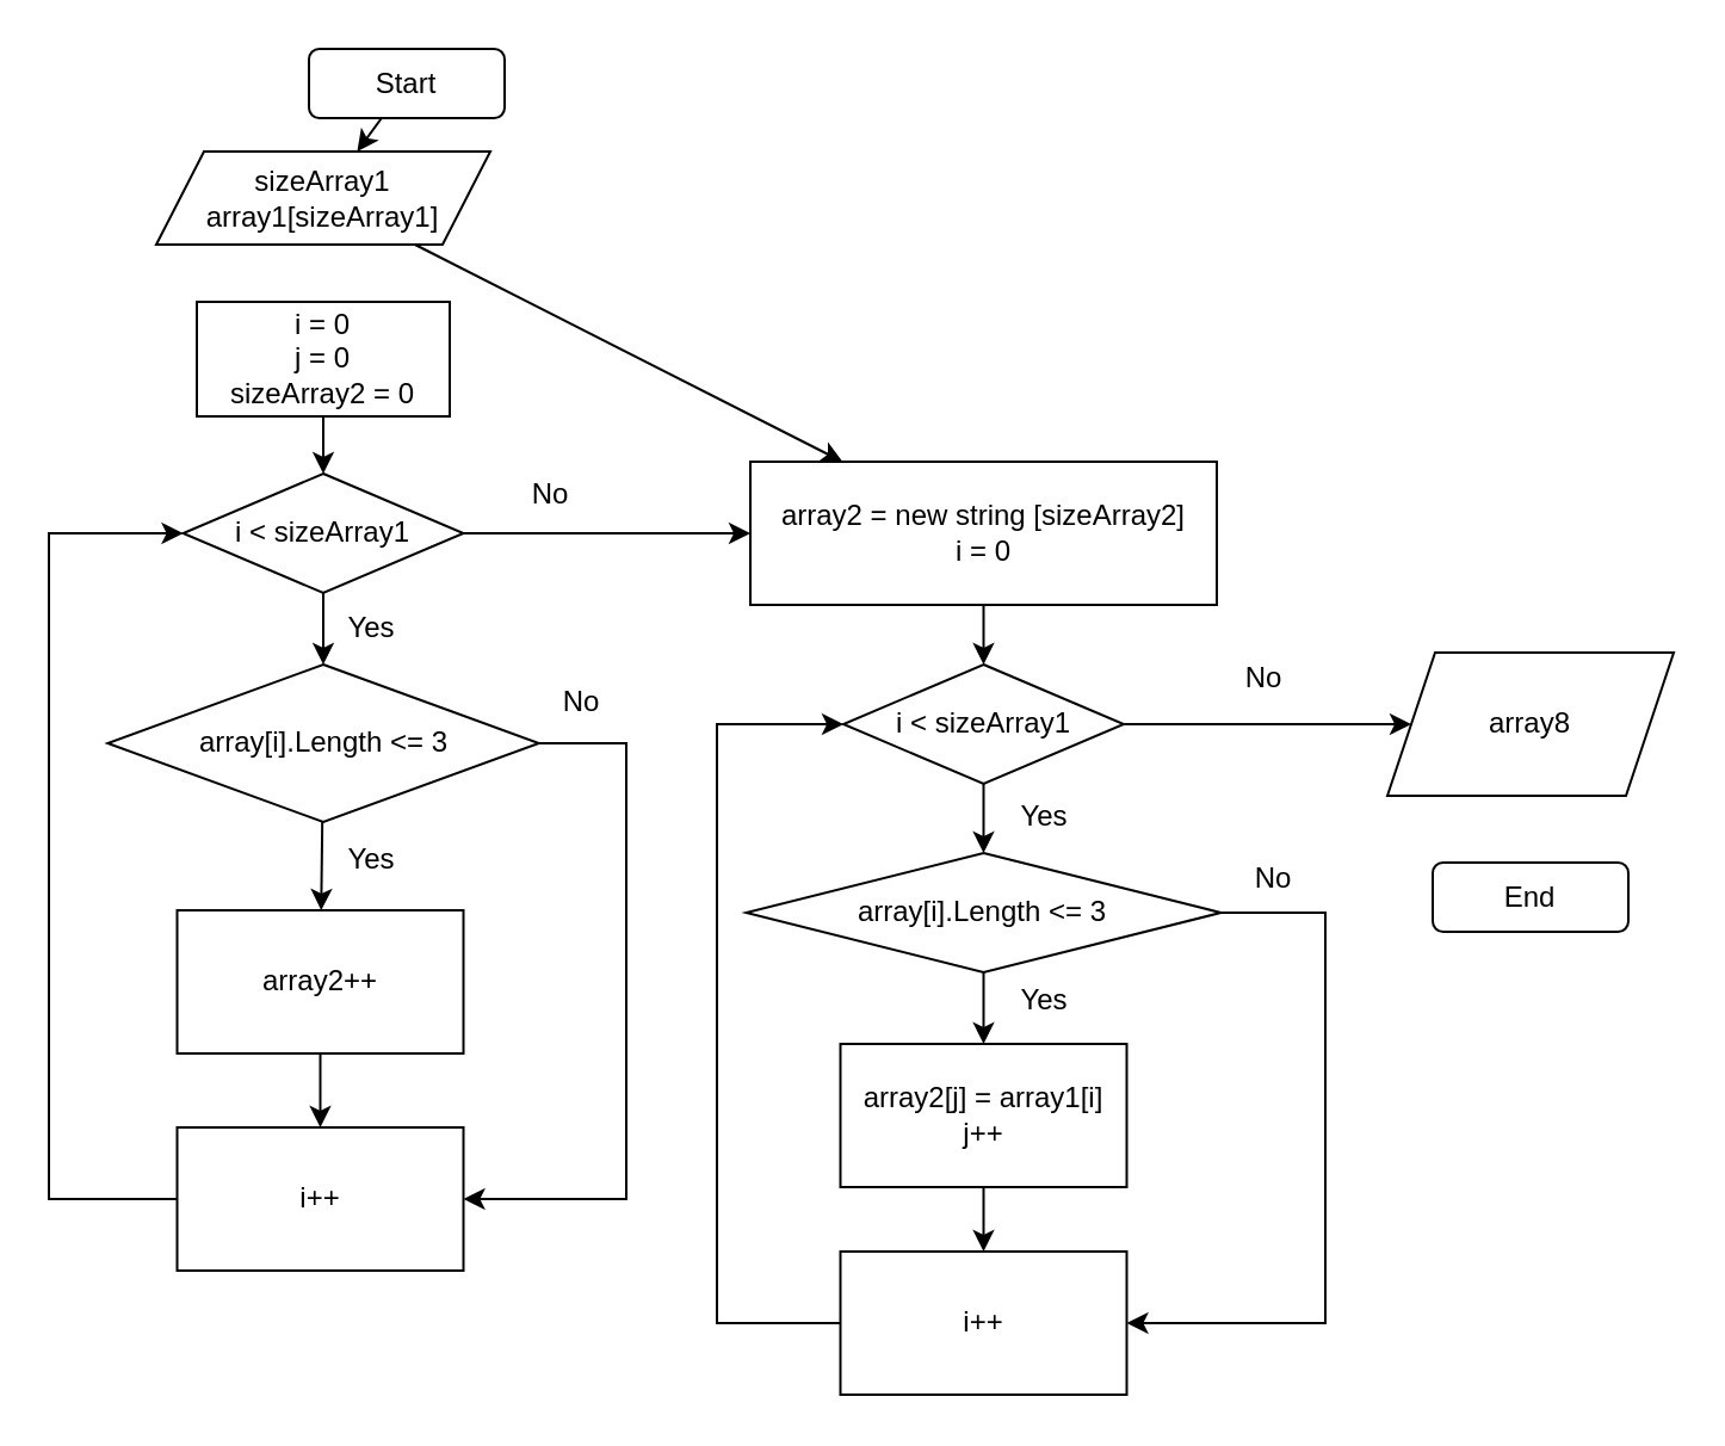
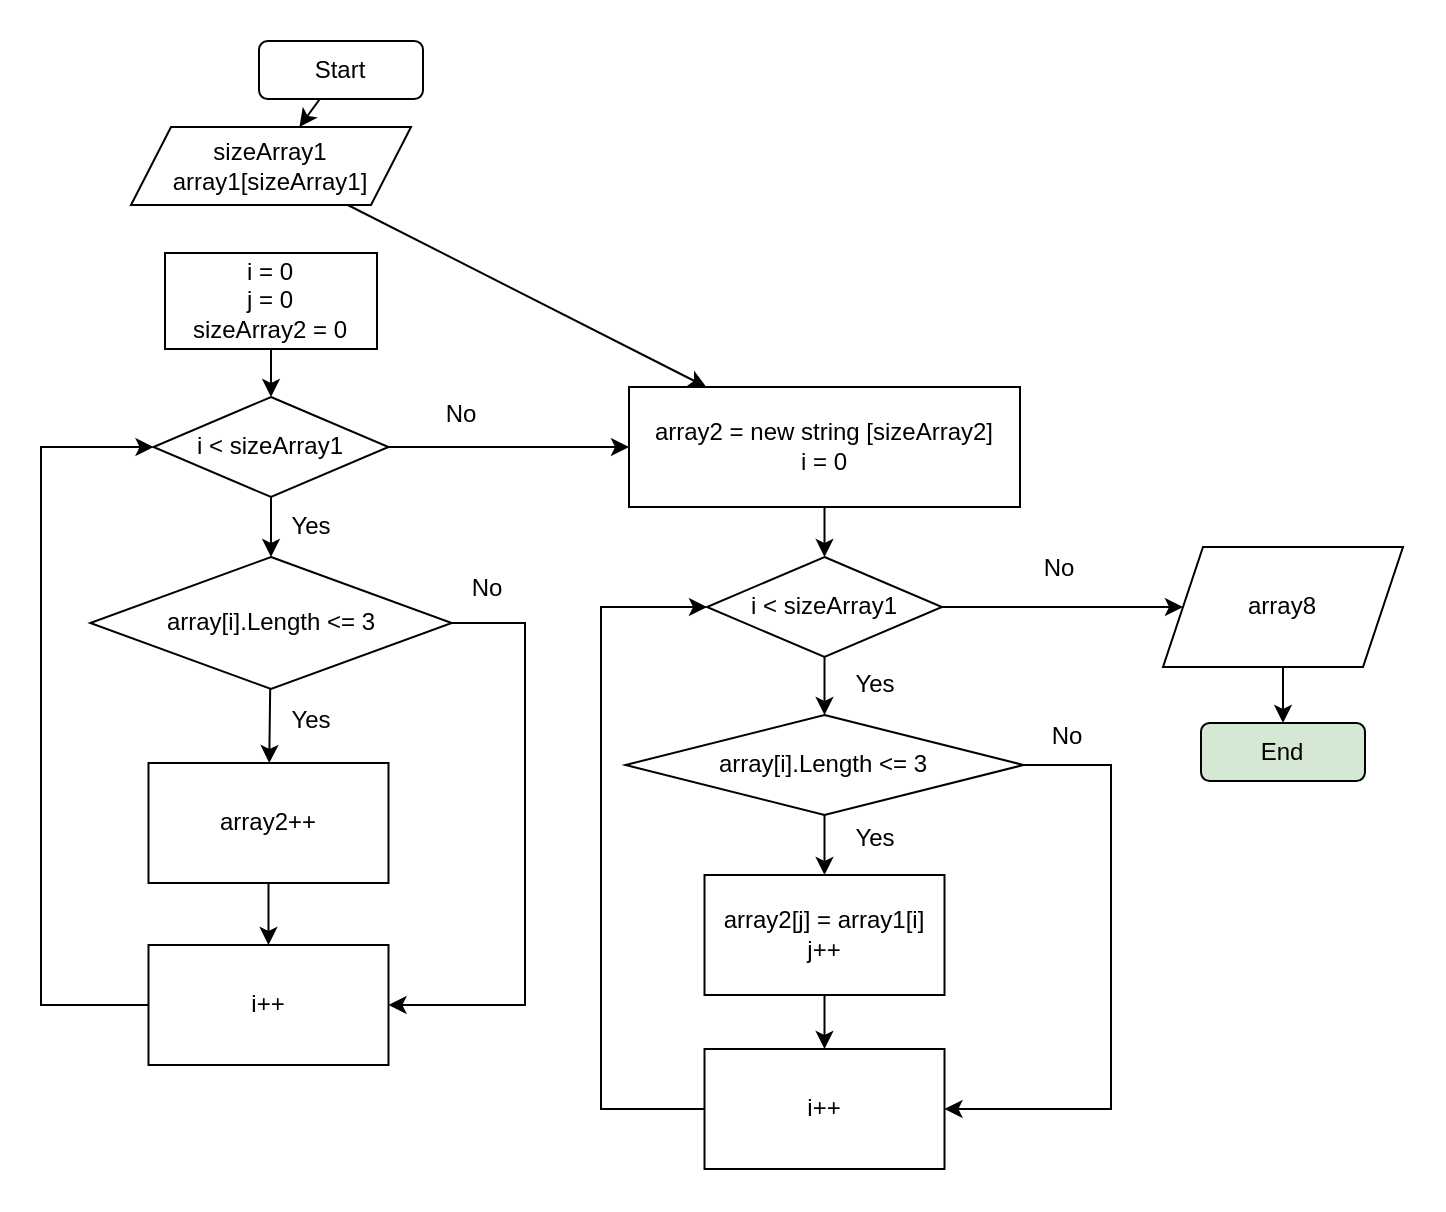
  <mxCell id="0" />
  <mxCell id="1" parent="0" />
  <mxCell id="2" value="" style="edgeStyle=none;html=1;" parent="1" source="3" target="5" edge="1"><mxGeometry relative="1" as="geometry" /></mxCell>
  <mxCell id="3" value="Start" style="rounded=1;whiteSpace=wrap;html=1;strokeColor=default;" parent="1" vertex="1"><mxGeometry x="129" y="20" width="82" height="29" as="geometry" /></mxCell>
  <mxCell id="4" value="" style="edgeStyle=none;html=1;" parent="1" source="5" target="21" edge="1"><mxGeometry relative="1" as="geometry" /></mxCell>
  <mxCell id="5" value="sizeArray1&lt;br&gt;array1[sizeArray1]" style="shape=parallelogram;perimeter=parallelogramPerimeter;whiteSpace=wrap;html=1;fixedSize=1;rounded=0;" parent="1" vertex="1"><mxGeometry x="65" y="63" width="140" height="39" as="geometry" /></mxCell>
  <mxCell id="6" value="" style="edgeStyle=none;html=1;" parent="1" source="7" target="10" edge="1"><mxGeometry relative="1" as="geometry" /></mxCell>
  <mxCell id="7" value="i = 0&lt;br&gt;j = 0&lt;br&gt;sizeArray2 = 0" style="whiteSpace=wrap;html=1;rounded=0;" parent="1" vertex="1"><mxGeometry x="82" y="126" width="106" height="48" as="geometry" /></mxCell>
  <mxCell id="8" value="" style="edgeStyle=none;html=1;" parent="1" source="10" target="14" edge="1"><mxGeometry relative="1" as="geometry" /></mxCell>
  <mxCell id="9" value="" style="edgeStyle=none;rounded=0;html=1;" parent="1" source="10" target="21" edge="1"><mxGeometry relative="1" as="geometry" /></mxCell>
  <mxCell id="10" value="i &amp;lt; sizeArray1" style="rhombus;whiteSpace=wrap;html=1;rounded=0;" parent="1" vertex="1"><mxGeometry x="76.25" y="198" width="117.5" height="50" as="geometry" /></mxCell>
  <mxCell id="11" value="Yes" style="text;html=1;align=center;verticalAlign=middle;resizable=0;points=[];autosize=1;strokeColor=none;fillColor=none;" parent="1" vertex="1"><mxGeometry x="140" y="254" width="30" height="18" as="geometry" /></mxCell>
  <mxCell id="12" value="" style="edgeStyle=none;html=1;" parent="1" source="14" target="16" edge="1"><mxGeometry relative="1" as="geometry" /></mxCell>
  <mxCell id="13" style="edgeStyle=none;html=1;entryX=1;entryY=0.5;entryDx=0;entryDy=0;rounded=0;exitX=1;exitY=0.5;exitDx=0;exitDy=0;" parent="1" source="14" target="19" edge="1"><mxGeometry relative="1" as="geometry"><Array as="points"><mxPoint x="262" y="311" /><mxPoint x="262" y="502" /></Array><mxPoint x="232" y="303" as="sourcePoint" /></mxGeometry></mxCell>
  <mxCell id="14" value="array[i].Length &amp;lt;= 3" style="rhombus;whiteSpace=wrap;html=1;rounded=0;" parent="1" vertex="1"><mxGeometry x="44.63" y="278" width="180.75" height="66" as="geometry" /></mxCell>
  <mxCell id="15" value="" style="edgeStyle=none;html=1;" parent="1" source="16" target="19" edge="1"><mxGeometry relative="1" as="geometry" /></mxCell>
  <mxCell id="16" value="array2++" style="whiteSpace=wrap;html=1;rounded=0;" parent="1" vertex="1"><mxGeometry x="73.75" y="381" width="120" height="60" as="geometry" /></mxCell>
  <mxCell id="17" value="Yes" style="text;html=1;align=center;verticalAlign=middle;resizable=0;points=[];autosize=1;strokeColor=none;fillColor=none;" parent="1" vertex="1"><mxGeometry x="140" y="351" width="30" height="18" as="geometry" /></mxCell>
  <mxCell id="18" style="edgeStyle=none;rounded=0;html=1;entryX=0;entryY=0.5;entryDx=0;entryDy=0;" parent="1" source="19" target="10" edge="1"><mxGeometry relative="1" as="geometry"><Array as="points"><mxPoint x="20" y="502" /><mxPoint x="20" y="223" /></Array></mxGeometry></mxCell>
  <mxCell id="19" value="i++" style="whiteSpace=wrap;html=1;rounded=0;" parent="1" vertex="1"><mxGeometry x="73.75" y="472" width="120" height="60" as="geometry" /></mxCell>
  <mxCell id="20" value="" style="edgeStyle=none;rounded=0;html=1;" parent="1" source="21" target="26" edge="1"><mxGeometry relative="1" as="geometry" /></mxCell>
  <mxCell id="21" value="array2 = new string [sizeArray2]&lt;br&gt;i = 0" style="whiteSpace=wrap;html=1;rounded=0;" parent="1" vertex="1"><mxGeometry x="314" y="193" width="195.5" height="60" as="geometry" /></mxCell>
  <mxCell id="22" value="No" style="text;html=1;align=center;verticalAlign=middle;resizable=0;points=[];autosize=1;strokeColor=none;fillColor=none;" parent="1" vertex="1"><mxGeometry x="217" y="198" width="25" height="18" as="geometry" /></mxCell>
  <mxCell id="23" value="No" style="text;html=1;align=center;verticalAlign=middle;resizable=0;points=[];autosize=1;strokeColor=none;fillColor=none;" parent="1" vertex="1"><mxGeometry x="230" y="285" width="25" height="18" as="geometry" /></mxCell>
  <mxCell id="24" value="" style="edgeStyle=none;rounded=0;html=1;" parent="1" source="26" target="32" edge="1"><mxGeometry relative="1" as="geometry" /></mxCell>
  <mxCell id="25" value="" style="edgeStyle=none;html=1;" edge="1" parent="1" source="26" target="38"><mxGeometry relative="1" as="geometry" /></mxCell>
  <mxCell id="26" value="i &amp;lt; sizeArray1" style="rhombus;whiteSpace=wrap;html=1;rounded=0;" parent="1" vertex="1"><mxGeometry x="353" y="278" width="117.5" height="50" as="geometry" /></mxCell>
  <mxCell id="27" value="" style="edgeStyle=none;rounded=0;html=1;" parent="1" source="28" target="35" edge="1"><mxGeometry relative="1" as="geometry" /></mxCell>
  <mxCell id="28" value="array2[j] = array1[i]&lt;br&gt;j++" style="whiteSpace=wrap;html=1;rounded=0;" parent="1" vertex="1"><mxGeometry x="351.75" y="437" width="120" height="60" as="geometry" /></mxCell>
  <mxCell id="29" value="Yes" style="text;html=1;align=center;verticalAlign=middle;resizable=0;points=[];autosize=1;strokeColor=none;fillColor=none;" parent="1" vertex="1"><mxGeometry x="421.5" y="333" width="30" height="18" as="geometry" /></mxCell>
  <mxCell id="30" style="edgeStyle=none;rounded=0;html=1;entryX=0.5;entryY=0;entryDx=0;entryDy=0;" parent="1" source="32" target="28" edge="1"><mxGeometry relative="1" as="geometry"><mxPoint x="412" y="425" as="targetPoint" /></mxGeometry></mxCell>
  <mxCell id="31" style="edgeStyle=none;rounded=0;html=1;entryX=1;entryY=0.5;entryDx=0;entryDy=0;exitX=1;exitY=0.5;exitDx=0;exitDy=0;" parent="1" source="32" target="35" edge="1"><mxGeometry relative="1" as="geometry"><Array as="points"><mxPoint x="555" y="382" /><mxPoint x="555" y="410" /><mxPoint x="555" y="554" /></Array><mxPoint x="531" y="417" as="sourcePoint" /></mxGeometry></mxCell>
  <mxCell id="32" value="array[i].Length &amp;lt;= 3" style="rhombus;whiteSpace=wrap;html=1;rounded=0;" parent="1" vertex="1"><mxGeometry x="312.25" y="357" width="199" height="50" as="geometry" /></mxCell>
  <mxCell id="33" value="Yes" style="text;html=1;align=center;verticalAlign=middle;resizable=0;points=[];autosize=1;strokeColor=none;fillColor=none;" parent="1" vertex="1"><mxGeometry x="421.5" y="410" width="30" height="18" as="geometry" /></mxCell>
  <mxCell id="34" style="edgeStyle=none;rounded=0;html=1;entryX=0;entryY=0.5;entryDx=0;entryDy=0;" parent="1" source="35" target="26" edge="1"><mxGeometry relative="1" as="geometry"><mxPoint x="353" as="targetPoint" y="380" /><Array as="points"><mxPoint x="300" y="554" /><mxPoint x="300" y="451" /><mxPoint x="300" y="303" /></Array></mxGeometry></mxCell>
  <mxCell id="35" value="i++" style="whiteSpace=wrap;html=1;rounded=0;" parent="1" vertex="1"><mxGeometry x="351.75" y="524" width="120" height="60" as="geometry" /></mxCell>
  <mxCell id="36" value="No" style="text;html=1;align=center;verticalAlign=middle;resizable=0;points=[];autosize=1;strokeColor=none;fillColor=none;" parent="1" vertex="1"><mxGeometry x="516" y="275" width="25" height="18" as="geometry" /></mxCell>
+ <mxCell id="37" value="" style="edgeStyle=none;rounded=0;html=1;" parent="1" source="38" target="39" edge="1"><mxGeometry relative="1" as="geometry" /></mxCell>
  <mxCell id="38" value="array8" style="shape=parallelogram;perimeter=parallelogramPerimeter;whiteSpace=wrap;html=1;fixedSize=1;rounded=0;" parent="1" vertex="1"><mxGeometry x="581" y="273" width="120" height="60" as="geometry" /></mxCell>
- <mxCell id="39" value="End" style="rounded=1;whiteSpace=wrap;html=1;strokeColor=default;" parent="1" vertex="1"><mxGeometry x="600" y="361" width="82" height="29" as="geometry" /></mxCell>
+ <mxCell id="39" value="End" style="rounded=1;whiteSpace=wrap;html=1;strokeColor=default;fillColor=#d5e8d4;" parent="1" vertex="1"><mxGeometry x="600" y="361" width="82" height="29" as="geometry" /></mxCell>
  <mxCell id="40" value="No" style="text;html=1;align=center;verticalAlign=middle;resizable=0;points=[];autosize=1;strokeColor=none;fillColor=none;" vertex="1" parent="1"><mxGeometry x="520" y="359" width="25" height="18" as="geometry" /></mxCell>
